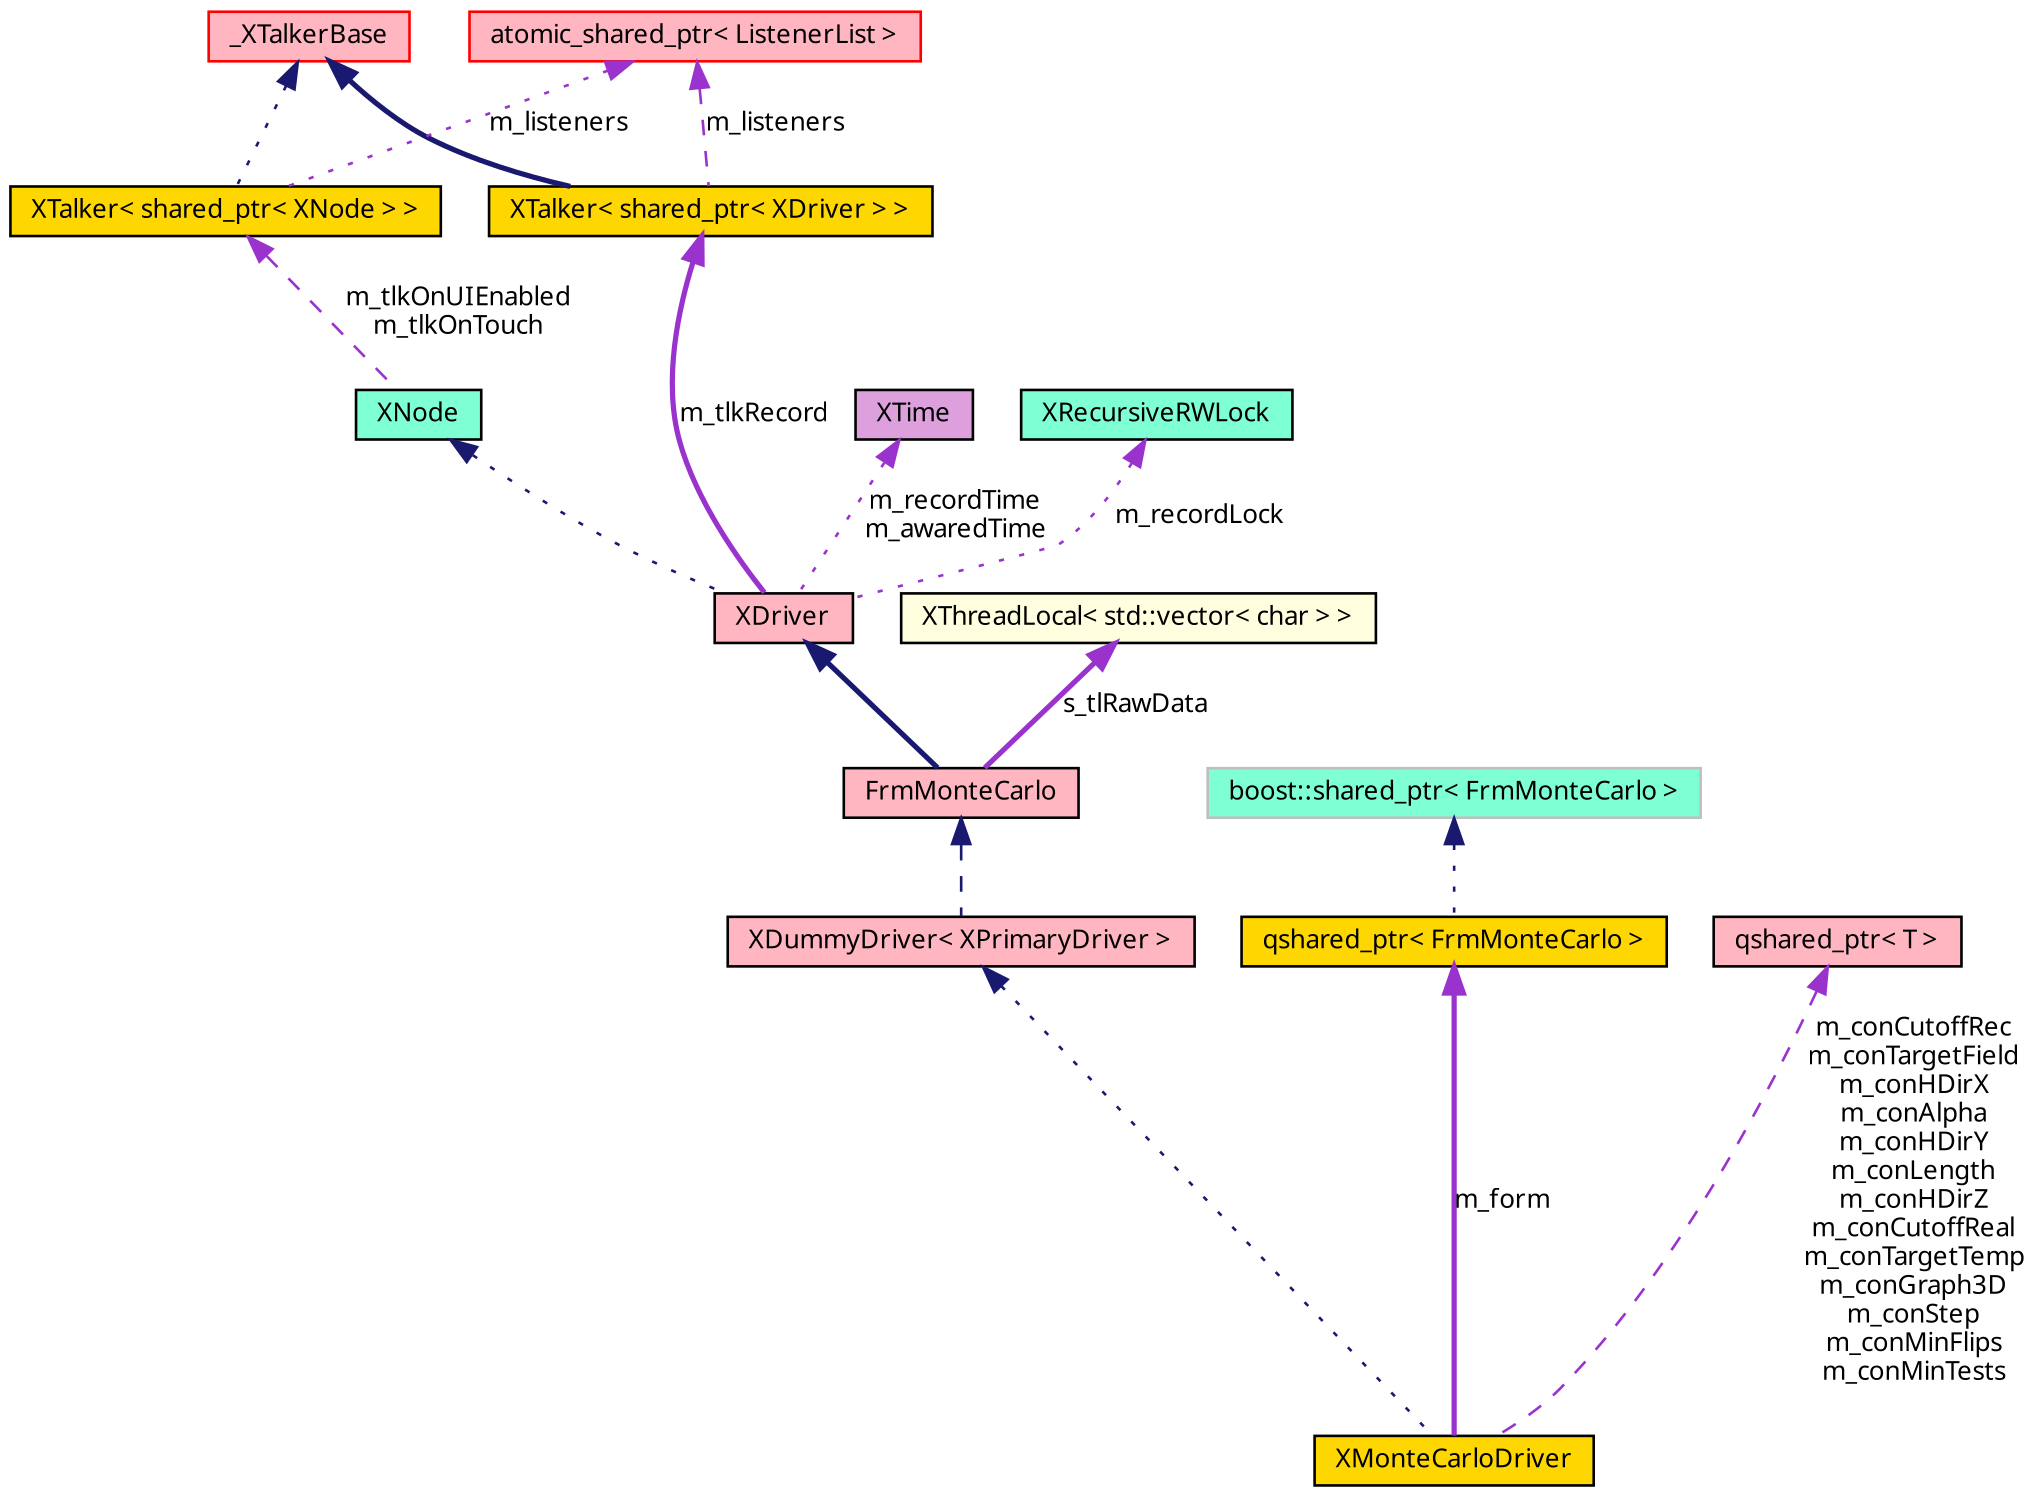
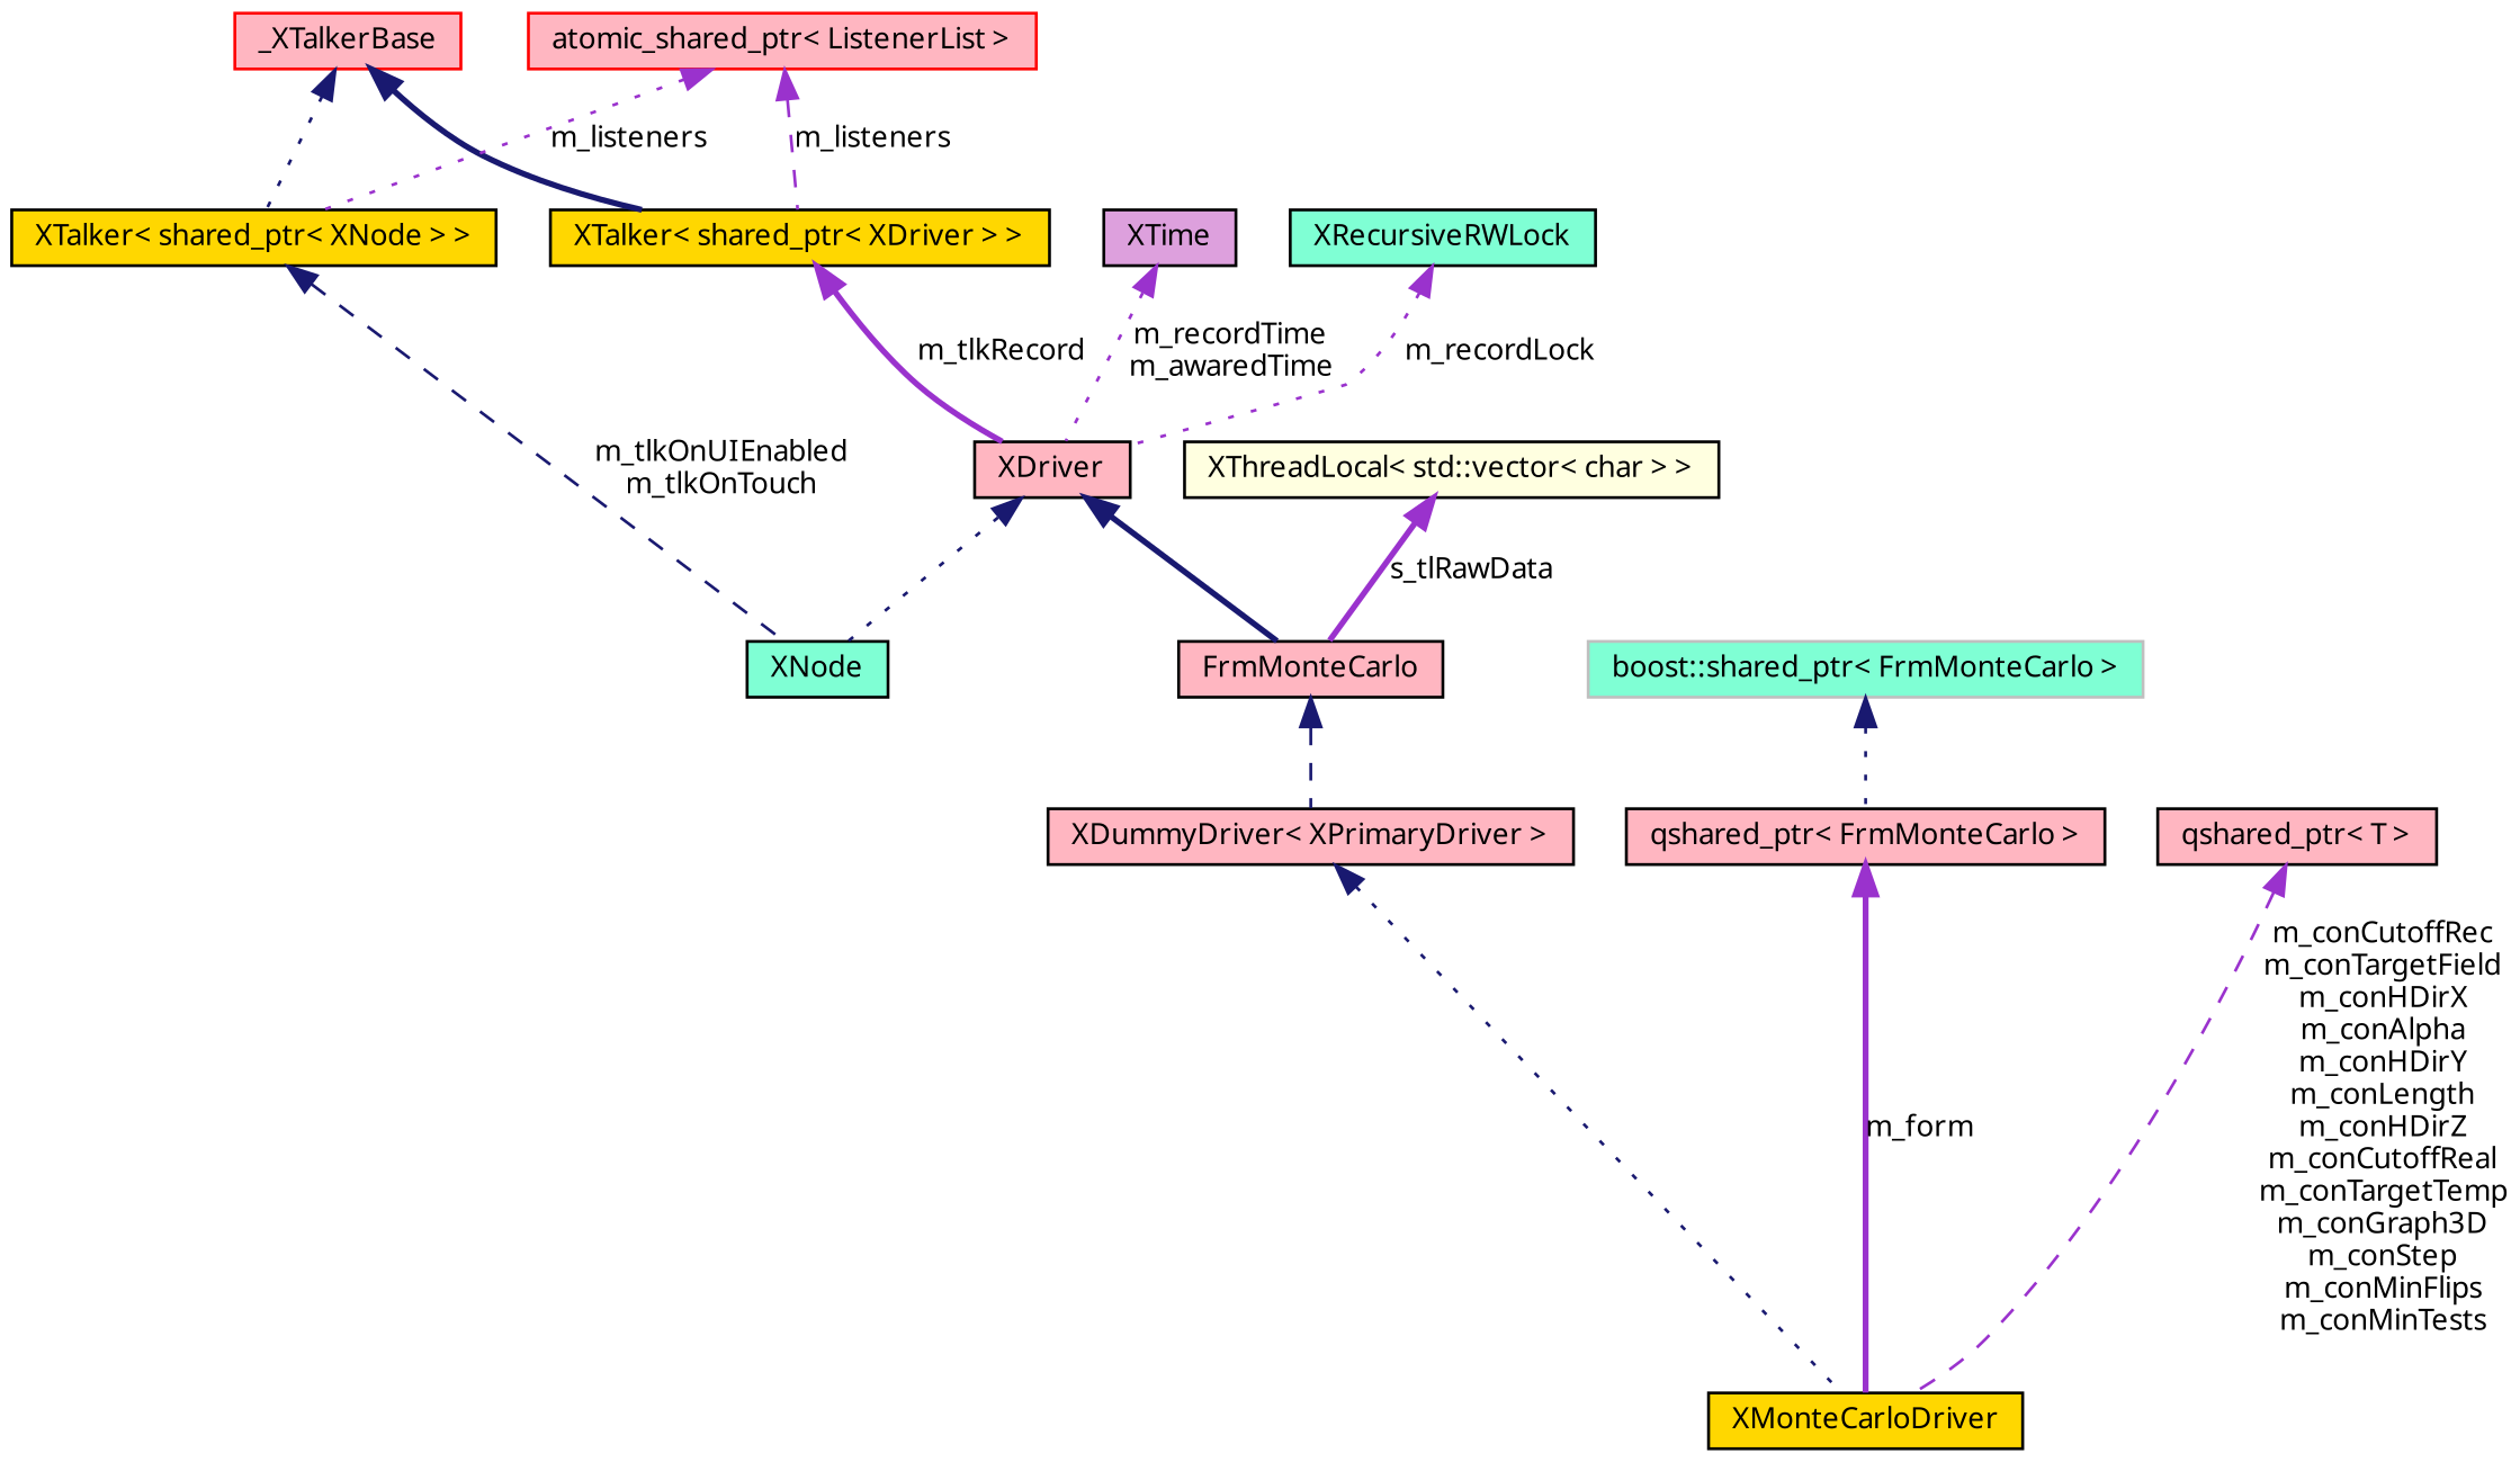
  digraph {
    node [color=black fillcolor=lightpink fontname="FreeSans.ttf" fontsize=10 shape=record style=filled]
    edge [color=darkorchid3 dir=back fontname="FreeSans.ttf" fontsize=10 labelfontname="FreeSans.ttf" labelfontsize=10 style=dotted]
    n1 [fillcolor=gold fontcolor=black height=0.2 label=XMonteCarloDriver width=0.4]
    n2 [height=0.2 label="XDummyDriver\< XPrimaryDriver \>" width=0.4]
    n3 [height=0.2 label=FrmMonteCarlo width=0.4]
    n4 [height=0.2 label=XDriver width=0.4]
    n5 [fillcolor=aquamarine height=0.2 label=XNode width=0.4]
    n6 [fillcolor=gold height=0.2 label="XTalker\< shared_ptr\< XNode \> \>" width=0.4]
    n7 [color=red height=0.2 label=_XTalkerBase width=0.4]
    n8 [fillcolor=gold height=0.2 label="XTalker\< shared_ptr\< XDriver \> \>" width=0.4]
    n9 [color=red height=0.2 label="atomic_shared_ptr\< ListenerList \>" width=0.4]
    n10 [fillcolor=plum height=0.2 label=XTime width=0.4]
    n11 [fillcolor=aquamarine height=0.2 label=XRecursiveRWLock width=0.4]
    n12 [fillcolor=lightyellow height=0.2 label="XThreadLocal\< std::vector\< char \> \>" width=0.4]
-   n13 [fillcolor=gold height=0.2 label="qshared_ptr\< FrmMonteCarlo \>" width=0.4]
+   n13 [height=0.2 label="qshared_ptr\< FrmMonteCarlo \>" width=0.4]
    n14 [color=grey75 fillcolor=aquamarine height=0.2 label="boost::shared_ptr\< FrmMonteCarlo \>" width=0.4]
    n15 [height=0.2 label="qshared_ptr\< T \>" width=0.4]
    n2 -> n1 [color=midnightblue]
    n3 -> n2 [color=midnightblue style=dashed]
    n4 -> n3 [color=midnightblue style=bold]
-   n5 -> n4 [color=midnightblue]
-   n6 -> n5 [label="m_tlkOnUIEnabled\nm_tlkOnTouch" style=dashed]
+   n4 -> n5 [color=midnightblue]
+   n6 -> n5 [color=midnightblue label="m_tlkOnUIEnabled\nm_tlkOnTouch" style=dashed]
    n7 -> n6 [color=midnightblue]
    n7 -> n8 [color=midnightblue style=bold]
    n8 -> n4 [label=m_tlkRecord style=bold]
    n9 -> n6 [label=m_listeners]
    n9 -> n8 [label=m_listeners style=dashed]
    n10 -> n4 [label="m_recordTime\nm_awaredTime"]
    n11 -> n4 [label=m_recordLock]
    n12 -> n3 [label=s_tlRawData style=bold]
    n13 -> n1 [label=m_form style=bold]
    n14 -> n13 [color=midnightblue]
    n15 -> n1 [label="m_conCutoffRec\nm_conTargetField\nm_conHDirX\nm_conAlpha\nm_conHDirY\nm_conLength\nm_conHDirZ\nm_conCutoffReal\nm_conTargetTemp\nm_conGraph3D\nm_conStep\nm_conMinFlips\nm_conMinTests" style=dashed]
  }
